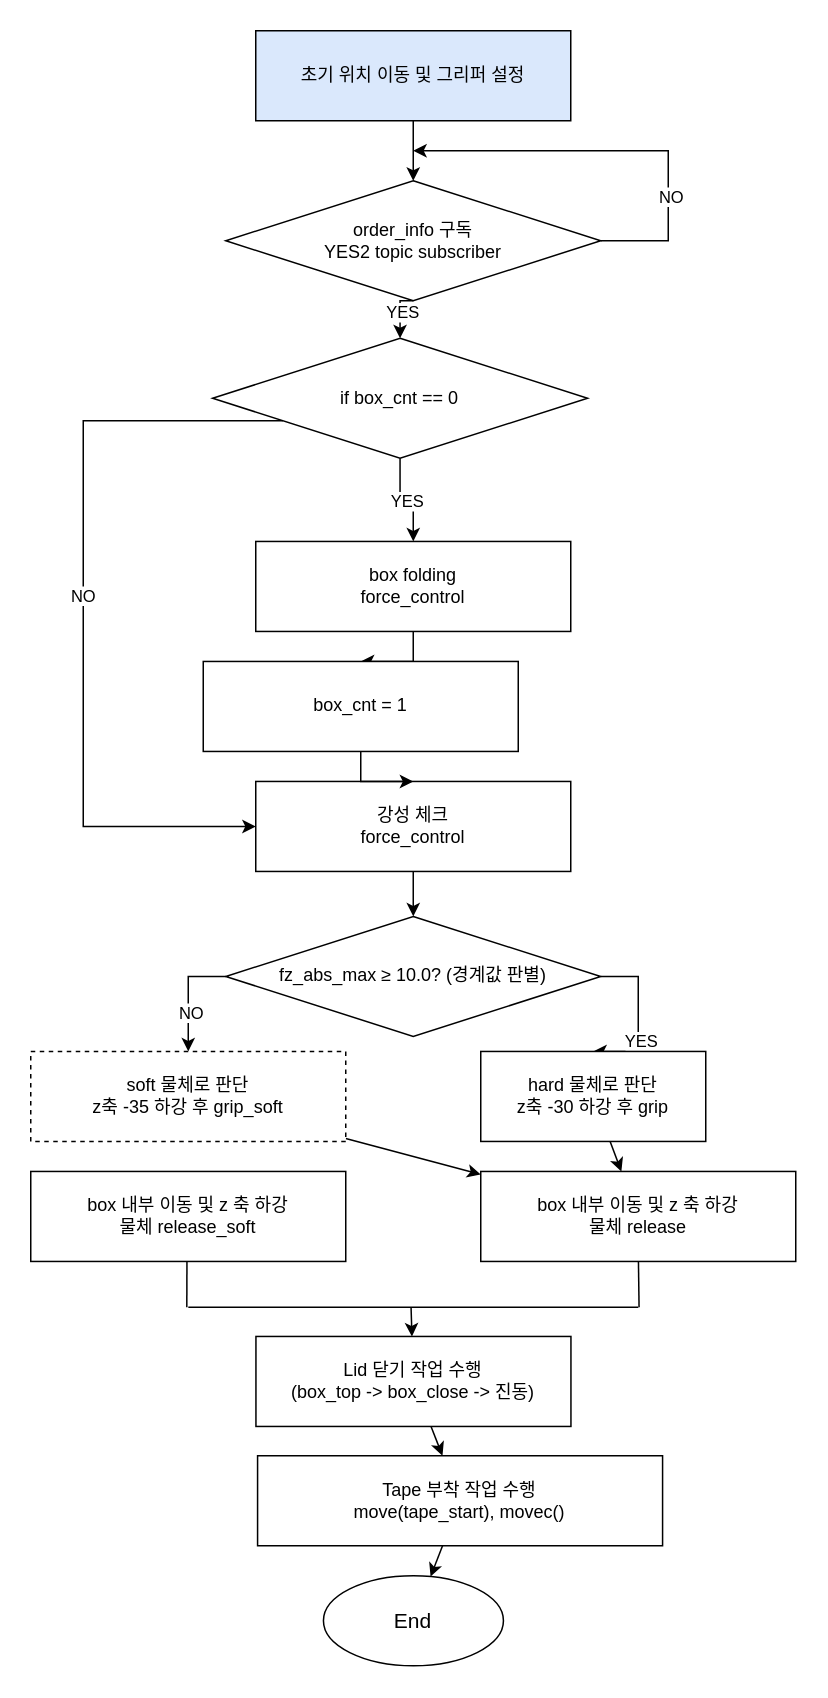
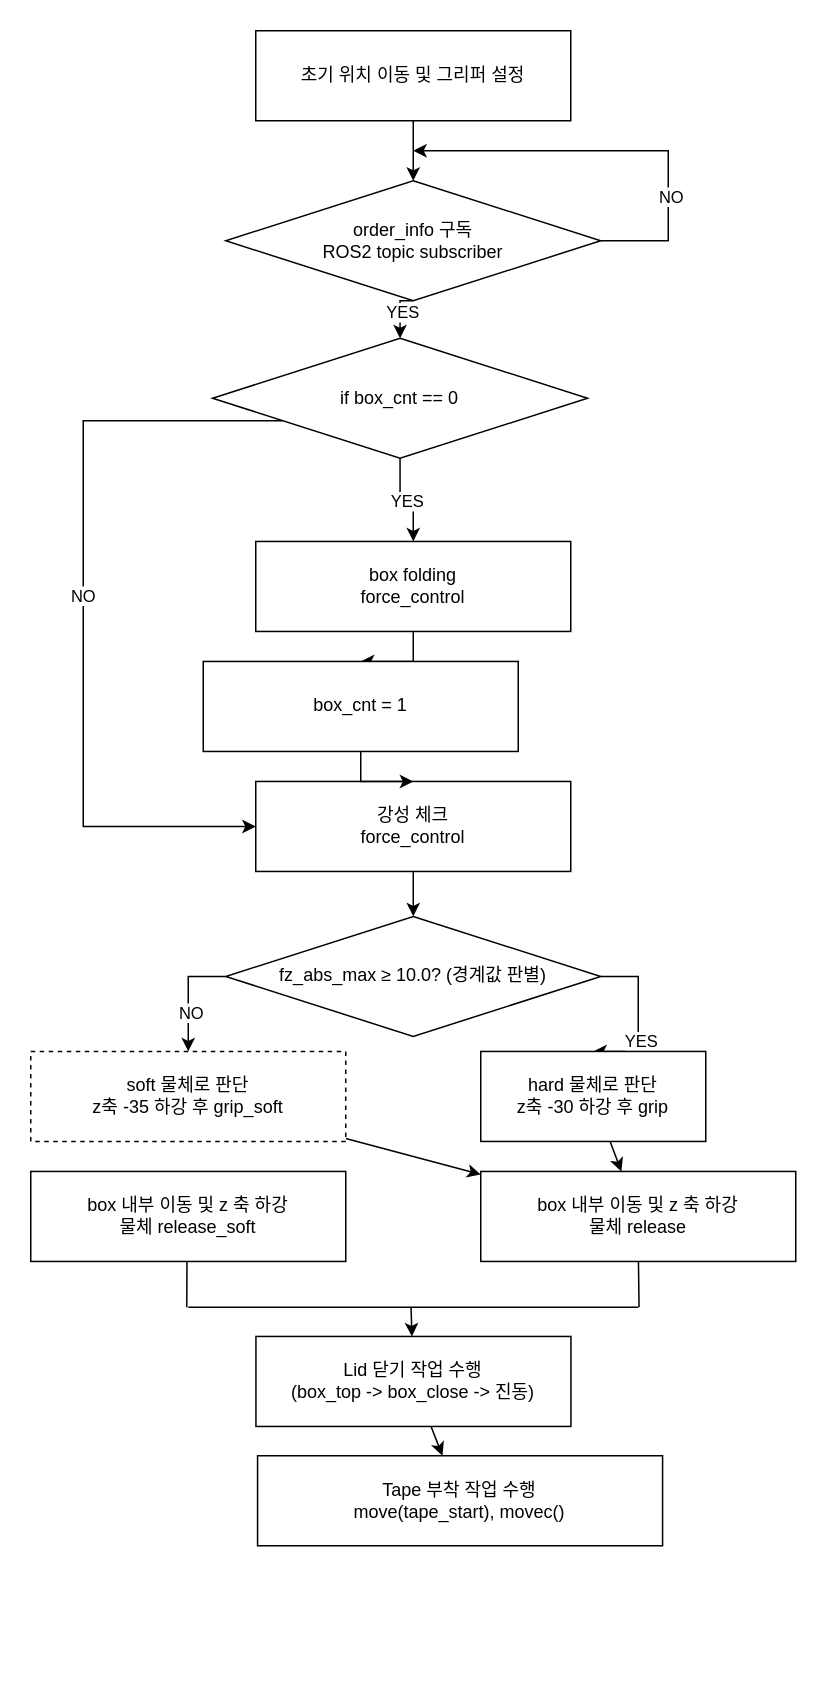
  <mxCell id="0" />
  <mxCell id="1" parent="0" />
  <mxCell id="2" style="edgeStyle=orthogonalEdgeStyle;rounded=0;orthogonalLoop=1;jettySize=auto;html=1;entryX=0.5;entryY=0;entryDx=0;entryDy=0;" edge="1" parent="1" source="3" target="30"><mxGeometry relative="1" as="geometry" /></mxCell>
- <mxCell id="3" value="초기 위치 이동 및 그리퍼 설정" style="rounded=0;whiteSpace=wrap;html=1;fillColor=#dae8fc;" vertex="1" parent="1"><mxGeometry x="170" y="20" width="210" height="60" as="geometry" /></mxCell>
+ <mxCell id="3" value="초기 위치 이동 및 그리퍼 설정" style="rounded=0;whiteSpace=wrap;html=1;" vertex="1" parent="1"><mxGeometry x="170" y="20" width="210" height="60" as="geometry" /></mxCell>
  <mxCell id="4" style="edgeStyle=orthogonalEdgeStyle;rounded=0;orthogonalLoop=1;jettySize=auto;html=1;entryX=0.5;entryY=0;entryDx=0;entryDy=0;" edge="1" parent="1" source="5" target="39"><mxGeometry relative="1" as="geometry" /></mxCell>
  <mxCell id="5" value="&lt;div&gt;box folding&lt;/div&gt;force_control" style="rounded=0;whiteSpace=wrap;html=1;" vertex="1" parent="1"><mxGeometry x="170" y="360.47" width="210" height="60" as="geometry" /></mxCell>
  <mxCell id="6" style="edgeStyle=orthogonalEdgeStyle;rounded=0;orthogonalLoop=1;jettySize=auto;html=1;entryX=0.5;entryY=0;entryDx=0;entryDy=0;" edge="1" parent="1" source="10" target="14"><mxGeometry relative="1" as="geometry"><Array as="points"><mxPoint x="125" y="650.47" /></Array></mxGeometry></mxCell>
  <mxCell id="7" value="NO" style="edgeLabel;html=1;align=center;verticalAlign=middle;resizable=0;points=[];" vertex="1" connectable="0" parent="6"><mxGeometry x="0.306" y="1" relative="1" as="geometry"><mxPoint as="offset" /></mxGeometry></mxCell>
  <mxCell id="8" style="edgeStyle=orthogonalEdgeStyle;rounded=0;orthogonalLoop=1;jettySize=auto;html=1;entryX=0.5;entryY=0;entryDx=0;entryDy=0;" edge="1" parent="1" source="10" target="12"><mxGeometry relative="1" as="geometry"><Array as="points"><mxPoint x="425" y="650.47" /></Array></mxGeometry></mxCell>
  <mxCell id="9" value="YES" style="edgeLabel;html=1;align=center;verticalAlign=middle;resizable=0;points=[];" vertex="1" connectable="0" parent="8"><mxGeometry x="0.295" y="1" relative="1" as="geometry"><mxPoint as="offset" /></mxGeometry></mxCell>
  <mxCell id="10" value="fz_abs_max ≥ 10.0? (경계값 판별)" style="rhombus;whiteSpace=wrap;html=1;" vertex="1" parent="1"><mxGeometry x="150" y="610.47" width="250" height="80" as="geometry" /></mxCell>
  <mxCell id="11" value="" style="edgeStyle=none;html=1;" edge="1" parent="1" source="12" target="15"><mxGeometry relative="1" as="geometry" /></mxCell>
  <mxCell id="12" value="hard 물체로 판단&lt;div&gt;z축 -30 하강 후 grip&lt;/div&gt;" style="rounded=0;whiteSpace=wrap;html=1;" vertex="1" parent="1"><mxGeometry x="320" y="700.47" width="150" height="60" as="geometry" /></mxCell>
  <mxCell id="13" value="" style="edgeStyle=none;html=1;" edge="1" parent="1" source="14" target="15"><mxGeometry relative="1" as="geometry" /></mxCell>
  <mxCell id="14" value="soft 물체로 판단&lt;div&gt;z축 -35 하강 후 grip_soft&lt;/div&gt;" style="rounded=0;whiteSpace=wrap;html=1;dashed=1;" vertex="1" parent="1"><mxGeometry x="20" y="700.47" width="210" height="60" as="geometry" /></mxCell>
  <mxCell id="15" value="box 내부 이동 및 z 축 하강&lt;div&gt;물체 release&lt;/div&gt;" style="rounded=0;whiteSpace=wrap;html=1;" vertex="1" parent="1"><mxGeometry x="320" y="780.47" width="210" height="60" as="geometry" /></mxCell>
  <mxCell id="16" value="&lt;div&gt;box 내부 이동 및 z 축 하강&lt;/div&gt;&lt;div&gt;물체 release_soft&lt;/div&gt;" style="rounded=0;whiteSpace=wrap;html=1;" vertex="1" parent="1"><mxGeometry x="20" y="780.47" width="210" height="60" as="geometry" /></mxCell>
  <mxCell id="17" value="" style="edgeStyle=none;html=1;" edge="1" parent="1" source="18" target="20"><mxGeometry relative="1" as="geometry" /></mxCell>
  <mxCell id="18" value="Lid 닫기 작업 수행&lt;div&gt;(box_top -&amp;gt; box_close -&amp;gt; 진동)&lt;/div&gt;" style="rounded=0;whiteSpace=wrap;html=1;" vertex="1" parent="1"><mxGeometry x="170.13" y="890.47" width="210" height="60" as="geometry" /></mxCell>
- <mxCell id="19" value="" style="edgeStyle=none;html=1;" edge="1" parent="1" source="20" target="21"><mxGeometry relative="1" as="geometry" /></mxCell>
  <mxCell id="20" value="Tape 부착 작업 수행&lt;div&gt;move(tape_start), movec()&lt;/div&gt;" style="rounded=0;whiteSpace=wrap;html=1;" vertex="1" parent="1"><mxGeometry x="171.22" y="970" width="270" height="60" as="geometry" /></mxCell>
- <mxCell id="21" value="&lt;span style=&quot;font-size: 14px;&quot;&gt;End&lt;/span&gt;" style="ellipse;whiteSpace=wrap;html=1;" vertex="1" parent="1"><mxGeometry x="215.13" y="1050" width="120" height="60" as="geometry" /></mxCell>
  <mxCell id="22" value="" style="endArrow=none;html=1;" edge="1" parent="1"><mxGeometry width="50" height="50" relative="1" as="geometry"><mxPoint x="124.04" y="870.94" as="sourcePoint" /><mxPoint x="124.13" y="840.47" as="targetPoint" /></mxGeometry></mxCell>
  <mxCell id="23" value="" style="endArrow=none;html=1;" edge="1" parent="1"><mxGeometry width="50" height="50" relative="1" as="geometry"><mxPoint x="425.54" y="870.94" as="sourcePoint" /><mxPoint x="425.13" y="840.47" as="targetPoint" /></mxGeometry></mxCell>
  <mxCell id="24" value="" style="endArrow=none;html=1;" edge="1" parent="1"><mxGeometry width="50" height="50" relative="1" as="geometry"><mxPoint x="125.04" y="870.94" as="sourcePoint" /><mxPoint x="425.04" y="870.94" as="targetPoint" /></mxGeometry></mxCell>
  <mxCell id="25" value="" style="edgeStyle=none;html=1;" edge="1" parent="1"><mxGeometry relative="1" as="geometry"><mxPoint x="273.54" y="870.94" as="sourcePoint" /><mxPoint x="274.13" y="890.47" as="targetPoint" /></mxGeometry></mxCell>
  <mxCell id="26" style="edgeStyle=orthogonalEdgeStyle;rounded=0;orthogonalLoop=1;jettySize=auto;html=1;entryX=0.5;entryY=0;entryDx=0;entryDy=0;exitX=0.5;exitY=1;exitDx=0;exitDy=0;" edge="1" parent="1" source="30" target="35"><mxGeometry relative="1" as="geometry"><mxPoint x="275" y="210" as="sourcePoint" /></mxGeometry></mxCell>
  <mxCell id="27" value="YES" style="edgeLabel;html=1;align=center;verticalAlign=middle;resizable=0;points=[];" vertex="1" connectable="0" parent="26"><mxGeometry x="-0.078" y="1" relative="1" as="geometry"><mxPoint as="offset" /></mxGeometry></mxCell>
  <mxCell id="28" style="edgeStyle=orthogonalEdgeStyle;rounded=0;orthogonalLoop=1;jettySize=auto;html=1;" edge="1" parent="1" source="30"><mxGeometry relative="1" as="geometry"><mxPoint x="275" y="100" as="targetPoint" /><Array as="points"><mxPoint x="445" y="160" /><mxPoint x="445" y="100" /><mxPoint x="275" y="100" /></Array></mxGeometry></mxCell>
  <mxCell id="29" value="NO" style="edgeLabel;html=1;align=center;verticalAlign=middle;resizable=0;points=[];" vertex="1" connectable="0" parent="28"><mxGeometry x="-0.455" y="-1" relative="1" as="geometry"><mxPoint as="offset" /></mxGeometry></mxCell>
- <mxCell id="30" value="&lt;div&gt;order_info 구독&lt;/div&gt;YES2 topic subscriber" style="rhombus;whiteSpace=wrap;html=1;" vertex="1" parent="1"><mxGeometry x="150" y="120" width="250" height="80" as="geometry" /></mxCell>
+ <mxCell id="30" value="&lt;div&gt;order_info 구독&lt;/div&gt;ROS2 topic subscriber" style="rhombus;whiteSpace=wrap;html=1;" vertex="1" parent="1"><mxGeometry x="150" y="120" width="250" height="80" as="geometry" /></mxCell>
  <mxCell id="31" style="edgeStyle=orthogonalEdgeStyle;rounded=0;orthogonalLoop=1;jettySize=auto;html=1;entryX=0.5;entryY=0;entryDx=0;entryDy=0;" edge="1" parent="1" source="35" target="5"><mxGeometry relative="1" as="geometry" /></mxCell>
  <mxCell id="32" value="YES" style="edgeLabel;html=1;align=center;verticalAlign=middle;resizable=0;points=[];" vertex="1" connectable="0" parent="31"><mxGeometry x="0.009" y="-1" relative="1" as="geometry"><mxPoint as="offset" /></mxGeometry></mxCell>
  <mxCell id="33" style="edgeStyle=orthogonalEdgeStyle;rounded=0;orthogonalLoop=1;jettySize=auto;html=1;entryX=0;entryY=0.5;entryDx=0;entryDy=0;" edge="1" parent="1" source="35" target="37"><mxGeometry relative="1" as="geometry"><Array as="points"><mxPoint x="55" y="280" /><mxPoint x="55" y="551" /></Array></mxGeometry></mxCell>
  <mxCell id="34" value="NO" style="edgeLabel;html=1;align=center;verticalAlign=middle;resizable=0;points=[];" vertex="1" connectable="0" parent="33"><mxGeometry x="-0.035" y="-1" relative="1" as="geometry"><mxPoint as="offset" /></mxGeometry></mxCell>
  <mxCell id="35" value="if box_cnt == 0" style="rhombus;whiteSpace=wrap;html=1;" vertex="1" parent="1"><mxGeometry x="141.22" y="225" width="250" height="80" as="geometry" /></mxCell>
  <mxCell id="36" style="edgeStyle=orthogonalEdgeStyle;rounded=0;orthogonalLoop=1;jettySize=auto;html=1;entryX=0.5;entryY=0;entryDx=0;entryDy=0;" edge="1" parent="1" source="37" target="10"><mxGeometry relative="1" as="geometry" /></mxCell>
  <mxCell id="37" value="&lt;div&gt;강성 체크&lt;/div&gt;force_control" style="rounded=0;whiteSpace=wrap;html=1;" vertex="1" parent="1"><mxGeometry x="170" y="520.47" width="210" height="60" as="geometry" /></mxCell>
  <mxCell id="38" style="edgeStyle=orthogonalEdgeStyle;rounded=0;orthogonalLoop=1;jettySize=auto;html=1;" edge="1" parent="1" source="39" target="37"><mxGeometry relative="1" as="geometry" /></mxCell>
  <mxCell id="39" value="box_cnt = 1" style="rounded=0;whiteSpace=wrap;html=1;" vertex="1" parent="1"><mxGeometry x="135" y="440.47" width="210" height="60" as="geometry" /></mxCell>
